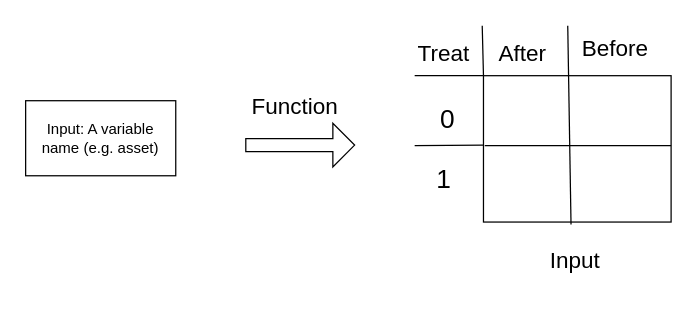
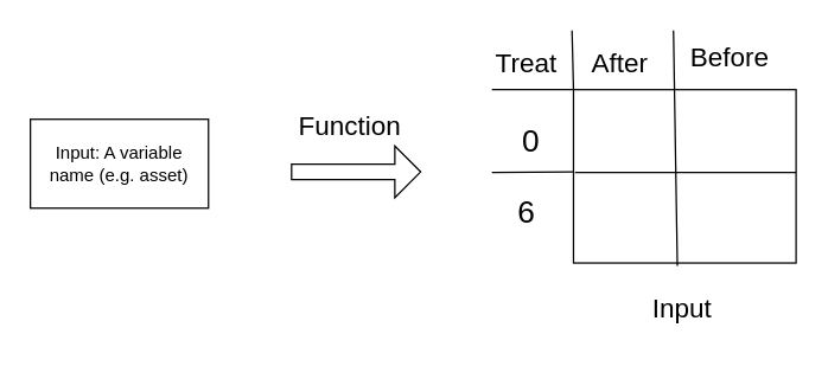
  <mxCell id="0" />
  <mxCell id="1" parent="0" />
  <mxCell id="2" value="Input: A variable name (e.g. asset)" style="whiteSpace=wrap;html=1;rounded=0;" vertex="1" parent="1"><mxGeometry x="20" y="80" width="120" height="60" as="geometry" /></mxCell>
  <mxCell id="3" value="" style="shape=singleArrow;whiteSpace=wrap;html=1;" vertex="1" parent="1"><mxGeometry x="196" y="98" width="87" height="35" as="geometry" /></mxCell>
  <mxCell id="4" value="Function" style="text;html=1;align=center;verticalAlign=middle;resizable=0;points=[];autosize=1;strokeColor=none;fillColor=none;fontSize=18;" vertex="1" parent="1"><mxGeometry x="191" y="68" width="87" height="34" as="geometry" /></mxCell>
  <mxCell id="5" value="" style="endArrow=none;html=1;rounded=0;entryX=0.5;entryY=0;entryDx=0;entryDy=0;exitX=0.5;exitY=1;exitDx=0;exitDy=0;" edge="1" parent="1"><mxGeometry width="50" height="50" relative="1" as="geometry"><mxPoint x="455" y="171" as="sourcePoint" /><mxPoint x="455" y="60" as="targetPoint" /></mxGeometry></mxCell>
  <mxCell id="6" value="" style="endArrow=none;html=1;rounded=0;entryX=0;entryY=0.5;entryDx=0;entryDy=0;exitX=1;exitY=0.5;exitDx=0;exitDy=0;" edge="1" parent="1"><mxGeometry width="50" height="50" relative="1" as="geometry"><mxPoint x="524" y="115.5" as="sourcePoint" /><mxPoint x="386" y="115.5" as="targetPoint" /></mxGeometry></mxCell>
  <mxCell id="7" value="" style="endArrow=none;html=1;rounded=0;entryX=0;entryY=0;entryDx=0;entryDy=0;" edge="1" parent="1"><mxGeometry width="50" height="50" relative="1" as="geometry"><mxPoint x="331" y="60" as="sourcePoint" /><mxPoint x="386" y="60" as="targetPoint" /></mxGeometry></mxCell>
  <mxCell id="8" value="" style="endArrow=none;html=1;rounded=0;entryX=0;entryY=0;entryDx=0;entryDy=0;" edge="1" parent="1"><mxGeometry width="50" height="50" relative="1" as="geometry"><mxPoint x="385" y="20" as="sourcePoint" /><mxPoint x="386" y="60" as="targetPoint" /></mxGeometry></mxCell>
  <mxCell id="9" value="" style="endArrow=none;html=1;rounded=0;entryX=0;entryY=0.5;entryDx=0;entryDy=0;" edge="1" parent="1"><mxGeometry width="50" height="50" relative="1" as="geometry"><mxPoint x="331" y="116" as="sourcePoint" /><mxPoint x="386" y="115.5" as="targetPoint" /></mxGeometry></mxCell>
  <mxCell id="10" value="Treat" style="text;html=1;align=center;verticalAlign=middle;resizable=0;points=[];autosize=1;strokeColor=none;fillColor=none;fontSize=18;" vertex="1" parent="1"><mxGeometry x="324.5" y="26" width="59" height="34" as="geometry" /></mxCell>
  <mxCell id="11" value="After" style="text;html=1;align=center;verticalAlign=middle;resizable=0;points=[];autosize=1;strokeColor=none;fillColor=none;fontSize=18;" vertex="1" parent="1"><mxGeometry x="389" y="26" width="56" height="34" as="geometry" /></mxCell>
  <mxCell id="12" value="Before" style="text;html=1;align=center;verticalAlign=middle;resizable=0;points=[];autosize=1;strokeColor=none;fillColor=none;fontSize=18;" vertex="1" parent="1"><mxGeometry x="455" y="22" width="71" height="34" as="geometry" /></mxCell>
  <mxCell id="13" value="0" style="text;html=1;align=center;verticalAlign=middle;resizable=0;points=[];autosize=1;strokeColor=none;fillColor=none;fontSize=21;" vertex="1" parent="1"><mxGeometry x="342" y="75" width="30" height="37" as="geometry" /></mxCell>
- <mxCell id="14" value="1" style="text;html=1;align=center;verticalAlign=middle;resizable=0;points=[];autosize=1;strokeColor=none;fillColor=none;fontSize=21;" vertex="1" parent="1"><mxGeometry x="339" y="123" width="30" height="37" as="geometry" /></mxCell>
+ <mxCell id="14" value="6" style="text;html=1;align=center;verticalAlign=middle;resizable=0;points=[];autosize=1;strokeColor=none;fillColor=none;fontSize=21;" vertex="1" parent="1"><mxGeometry x="339" y="123" width="30" height="37" as="geometry" /></mxCell>
  <mxCell id="15" value="&lt;font&gt;Input&lt;/font&gt;" style="text;html=1;align=center;verticalAlign=middle;resizable=0;points=[];autosize=1;strokeColor=none;fillColor=none;fontSize=18;fontColor=#000000;" vertex="1" parent="1"><mxGeometry x="423" y="191" width="72" height="34" as="geometry" /></mxCell>
  <mxCell id="16" value="" style="rounded=0;whiteSpace=wrap;html=1;fontSize=18;fontColor=#000099;" vertex="1" parent="1"><mxGeometry x="386" y="60" width="150" height="117" as="geometry" /></mxCell>
  <mxCell id="17" value="" style="endArrow=none;html=1;rounded=0;fontSize=18;fontColor=#000099;entryX=-0.023;entryY=-0.059;entryDx=0;entryDy=0;entryPerimeter=0;" edge="1" parent="1" target="12"><mxGeometry width="50" height="50" relative="1" as="geometry"><mxPoint x="456" y="179" as="sourcePoint" /><mxPoint x="455" y="60" as="targetPoint" /></mxGeometry></mxCell>
  <mxCell id="18" value="" style="endArrow=none;html=1;rounded=0;fontSize=18;fontColor=#000099;" edge="1" parent="1"><mxGeometry width="50" height="50" relative="1" as="geometry"><mxPoint x="536" y="116" as="sourcePoint" /><mxPoint x="387" y="116" as="targetPoint" /></mxGeometry></mxCell>
